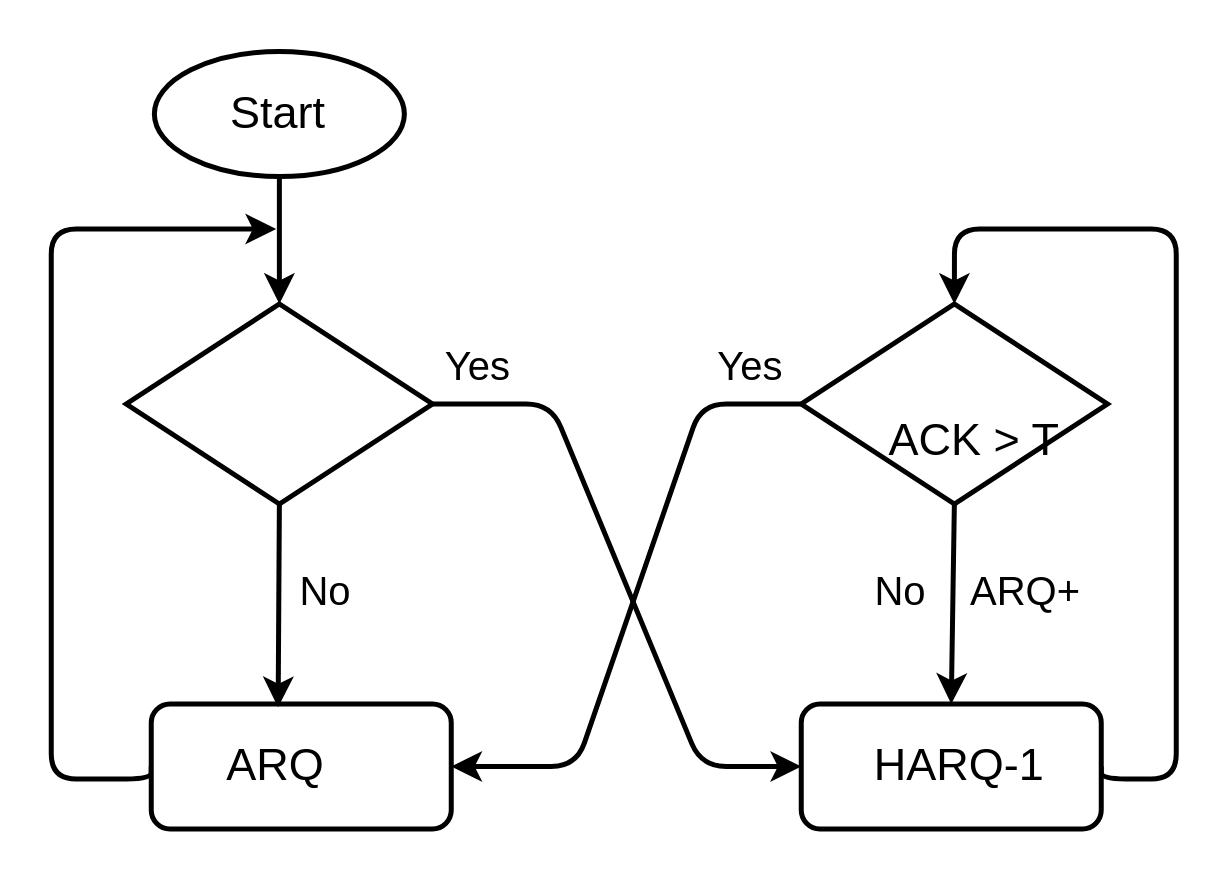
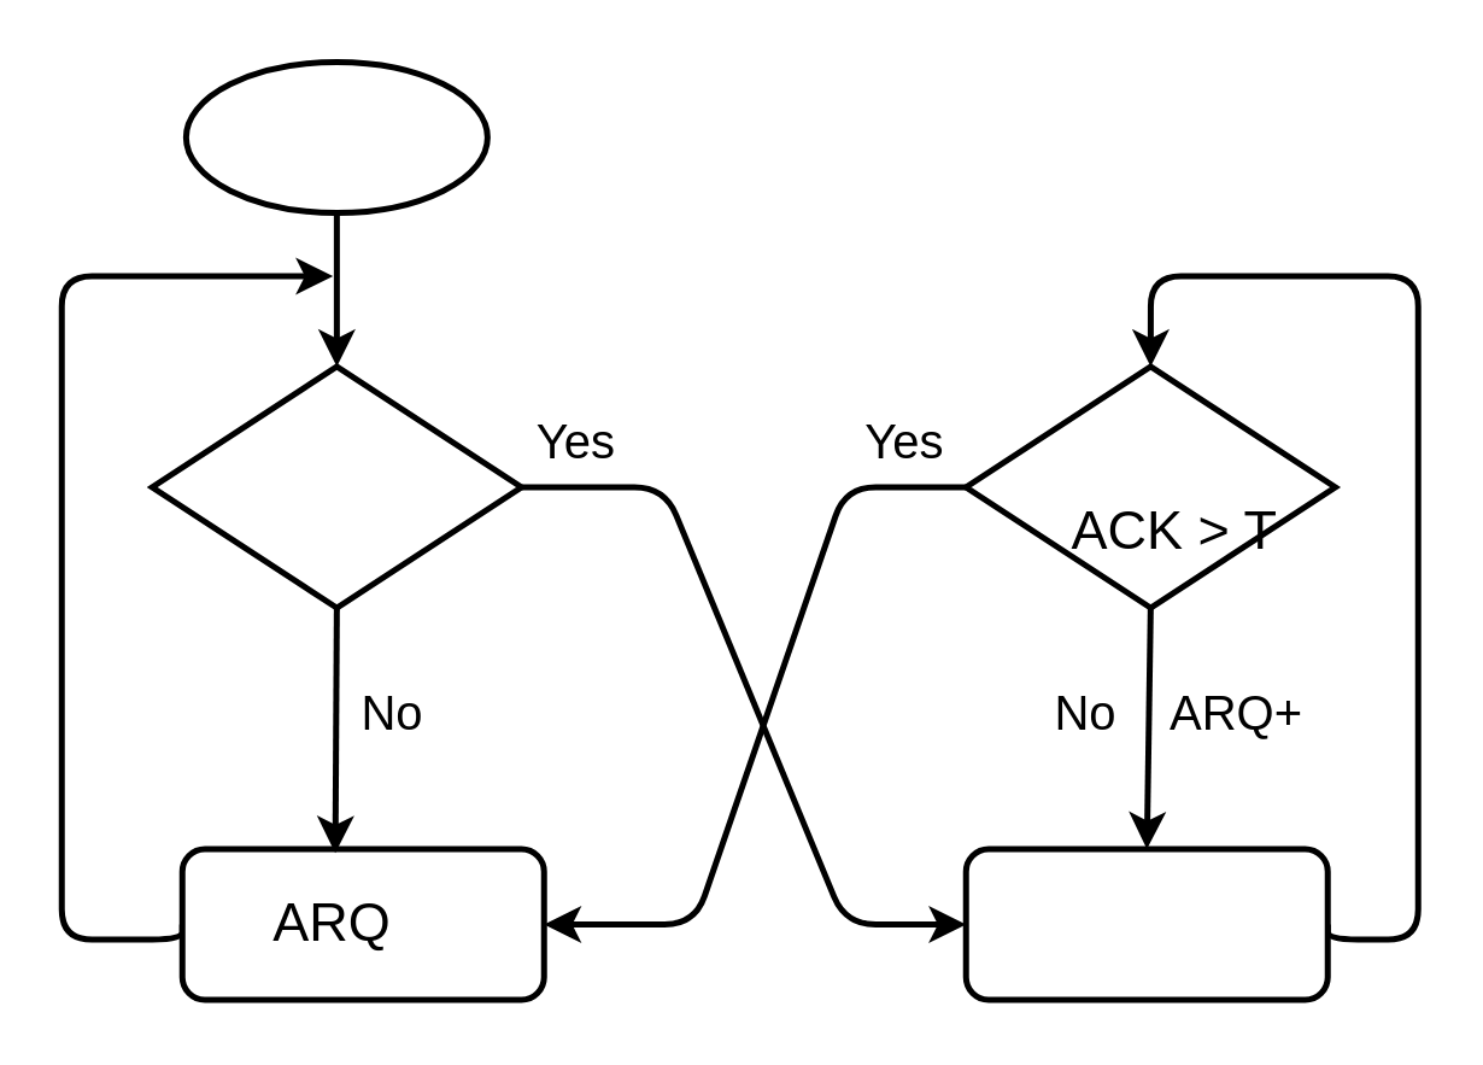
  <mxCell id="0" />
  <mxCell id="1" parent="0" />
  <mxCell id="2" style="edgeStyle=orthogonalEdgeStyle;rounded=0;orthogonalLoop=1;jettySize=auto;html=1;exitX=0.5;exitY=1;exitDx=0;exitDy=0;entryX=0.5;entryY=1;entryDx=0;entryDy=0;strokeWidth=2;" parent="1" source="3" target="5" edge="1"><mxGeometry relative="1" as="geometry" /></mxCell>
  <mxCell id="3" value="" style="ellipse;whiteSpace=wrap;html=1;strokeWidth=2;" parent="1" vertex="1"><mxGeometry x="61.25" y="20" width="100" height="50" as="geometry" /></mxCell>
  <mxCell id="4" style="rounded=1;orthogonalLoop=1;jettySize=auto;html=1;exitX=0;exitY=0.5;exitDx=0;exitDy=0;entryX=0;entryY=0.5;entryDx=0;entryDy=0;curved=0;strokeWidth=2;" edge="1" parent="1" source="5" target="11"><mxGeometry relative="1" as="geometry"><Array as="points"><mxPoint x="220" y="161" /><mxPoint x="280" y="306" /></Array></mxGeometry></mxCell>
  <mxCell id="5" value="" style="rhombus;whiteSpace=wrap;html=1;direction=west;strokeWidth=2;" parent="1" vertex="1"><mxGeometry x="50" y="121" width="122.5" height="80" as="geometry" /></mxCell>
  <mxCell id="6" style="rounded=1;orthogonalLoop=1;jettySize=auto;html=1;exitX=1;exitY=0.5;exitDx=0;exitDy=0;entryX=1;entryY=0.5;entryDx=0;entryDy=0;strokeWidth=2;" edge="1" parent="1" source="7" target="9"><mxGeometry relative="1" as="geometry"><Array as="points"><mxPoint x="280" y="161" /><mxPoint x="230" y="306" /></Array></mxGeometry></mxCell>
  <mxCell id="7" value="" style="rhombus;whiteSpace=wrap;html=1;direction=west;strokeWidth=2;" parent="1" vertex="1"><mxGeometry x="320" y="121" width="122.5" height="80" as="geometry" /></mxCell>
  <mxCell id="8" style="edgeStyle=orthogonalEdgeStyle;rounded=1;orthogonalLoop=1;jettySize=auto;html=1;exitX=0;exitY=0.5;exitDx=0;exitDy=0;curved=0;strokeWidth=2;" edge="1" parent="1" source="9"><mxGeometry relative="1" as="geometry"><mxPoint x="110" y="91" as="targetPoint" /><Array as="points"><mxPoint x="20" y="311" /><mxPoint x="20" y="91" /></Array></mxGeometry></mxCell>
  <mxCell id="9" value="" style="rounded=1;whiteSpace=wrap;html=1;strokeWidth=2;" parent="1" vertex="1"><mxGeometry x="60" y="281" width="120" height="50" as="geometry" /></mxCell>
  <mxCell id="10" style="edgeStyle=orthogonalEdgeStyle;rounded=1;orthogonalLoop=1;jettySize=auto;html=1;exitX=1;exitY=0.5;exitDx=0;exitDy=0;entryX=0.5;entryY=1;entryDx=0;entryDy=0;curved=0;strokeWidth=2;" edge="1" parent="1" source="11" target="7"><mxGeometry relative="1" as="geometry"><Array as="points"><mxPoint x="470" y="311" /><mxPoint x="470" y="91" /><mxPoint x="381" y="91" /></Array></mxGeometry></mxCell>
  <mxCell id="11" value="" style="rounded=1;whiteSpace=wrap;html=1;strokeWidth=2;" parent="1" vertex="1"><mxGeometry x="320" y="281" width="120" height="50" as="geometry" /></mxCell>
  <mxCell id="12" value="" style="endArrow=classic;html=1;rounded=0;exitX=0.5;exitY=0;exitDx=0;exitDy=0;entryX=0.5;entryY=0;entryDx=0;entryDy=0;strokeWidth=2;" parent="1" source="7" target="11" edge="1"><mxGeometry width="50" height="50" relative="1" as="geometry"><mxPoint x="270" y="201" as="sourcePoint" /><mxPoint x="320" y="151" as="targetPoint" /></mxGeometry></mxCell>
  <mxCell id="13" value="" style="endArrow=classic;html=1;rounded=0;exitX=0.5;exitY=0;exitDx=0;exitDy=0;entryX=0.423;entryY=0.027;entryDx=0;entryDy=0;entryPerimeter=0;strokeWidth=2;" parent="1" source="5" target="9" edge="1"><mxGeometry width="50" height="50" relative="1" as="geometry"><mxPoint x="270" y="201" as="sourcePoint" /><mxPoint x="110" y="291" as="targetPoint" /></mxGeometry></mxCell>
  <mxCell id="14" value="&lt;font style=&quot;font-size: 18px;&quot;&gt;ARQ&lt;/font&gt;" style="text;html=1;align=center;verticalAlign=middle;whiteSpace=wrap;rounded=0;strokeWidth=2;" parent="1" vertex="1"><mxGeometry x="80" y="291" width="60" height="30" as="geometry" /></mxCell>
- <mxCell id="15" value="&lt;font style=&quot;font-size: 18px;&quot;&gt;Start&lt;/font&gt;" style="text;html=1;align=center;verticalAlign=middle;whiteSpace=wrap;rounded=0;strokeWidth=2;" parent="1" vertex="1"><mxGeometry x="81.25" y="30" width="60" height="30" as="geometry" /></mxCell>
  <mxCell id="16" value="&lt;font style=&quot;font-size: 18px;&quot;&gt;ACK &amp;gt; T&lt;/font&gt;" style="text;html=1;align=center;verticalAlign=middle;whiteSpace=wrap;rounded=0;strokeWidth=2;" parent="1" vertex="1"><mxGeometry x="353.75" y="161" width="71.25" height="30" as="geometry" /></mxCell>
  <mxCell id="17" value="&lt;font style=&quot;font-size: 16px;&quot;&gt;Yes&lt;/font&gt;" style="text;html=1;align=center;verticalAlign=middle;whiteSpace=wrap;rounded=0;strokeWidth=2;" parent="1" vertex="1"><mxGeometry x="161.25" y="131" width="60" height="30" as="geometry" /></mxCell>
- <mxCell id="18" value="&lt;font style=&quot;font-size: 18px;&quot;&gt;HARQ-1&lt;/font&gt;" style="text;html=1;align=center;verticalAlign=middle;whiteSpace=wrap;rounded=0;strokeWidth=2;" parent="1" vertex="1"><mxGeometry x="347.25" y="291" width="72.75" height="30" as="geometry" /></mxCell>
  <mxCell id="19" value="&lt;font style=&quot;font-size: 16px;&quot;&gt;Yes&lt;/font&gt;" style="text;html=1;align=center;verticalAlign=middle;whiteSpace=wrap;rounded=0;strokeWidth=2;" parent="1" vertex="1"><mxGeometry x="270" y="131" width="60" height="30" as="geometry" /></mxCell>
  <mxCell id="20" value="&lt;font style=&quot;font-size: 16px;&quot;&gt;No&lt;/font&gt;" style="text;html=1;align=center;verticalAlign=middle;whiteSpace=wrap;rounded=0;strokeWidth=2;" parent="1" vertex="1"><mxGeometry x="100" y="221" width="60" height="30" as="geometry" /></mxCell>
  <mxCell id="21" value="&lt;font style=&quot;font-size: 16px;&quot;&gt;ARQ+&lt;/font&gt;" style="text;html=1;align=center;verticalAlign=middle;whiteSpace=wrap;rounded=0;strokeWidth=2;" parent="1" vertex="1"><mxGeometry x="380" y="221" width="60" height="30" as="geometry" /></mxCell>
  <mxCell id="22" value="&lt;font style=&quot;font-size: 16px;&quot;&gt;No&lt;/font&gt;" style="text;html=1;align=center;verticalAlign=middle;whiteSpace=wrap;rounded=0;strokeWidth=2;" parent="1" vertex="1"><mxGeometry x="330" y="221" width="60" height="30" as="geometry" /></mxCell>
